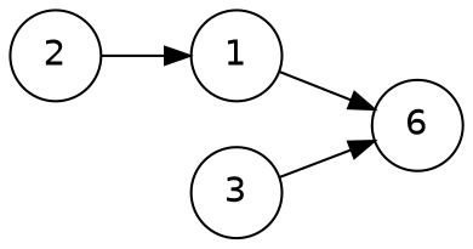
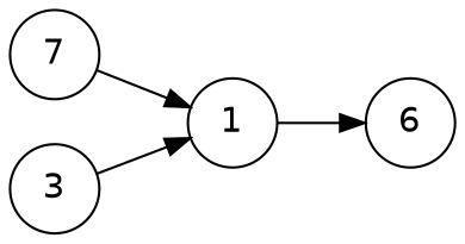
  digraph {
    fontname="DejaVu Sans"
    rankdir=LR
    node [fontname="DejaVu Sans" shape=circle]
    edge [fontname="DejaVu Sans"]
-   n1 [height=0.25 label=2 width=0.25]
+   n1 [height=0.25 label=7 width=0.25]
    n2 [height=0.25 label=1 width=0.25]
    n3 [height=0.25 label=3 width=0.25]
    n4 [height=0.25 label=6 width=0.25]
    n1 -> n2
    n2 -> n4
-   n3 -> n4
+   n3 -> n2
  }
